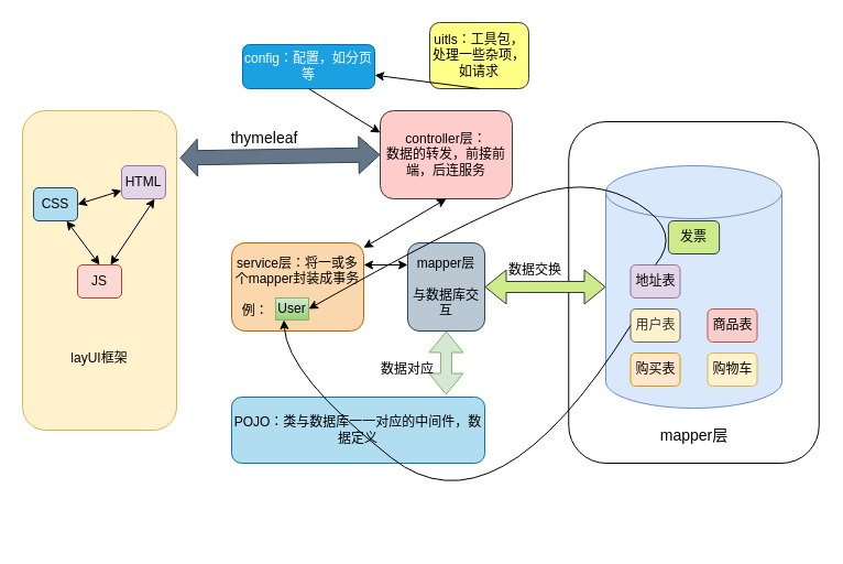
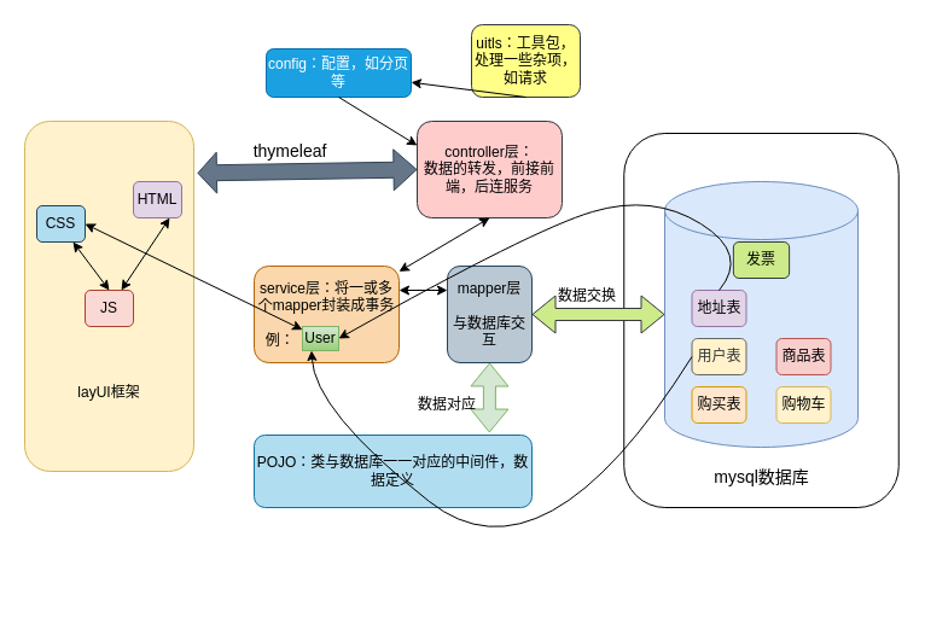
  <mxCell id="0" />
  <mxCell id="1" parent="0" />
  <mxCell id="2" value="" style="rounded=1;whiteSpace=wrap;html=1;" vertex="1" parent="1"><mxGeometry x="516.26" y="110" width="227.5" height="310" as="geometry" /></mxCell>
  <mxCell id="3" value="controller层：&lt;br&gt;数据的转发，前接前端，后连服务" style="rounded=1;whiteSpace=wrap;html=1;fillColor=#ffcccc;strokeColor=#36393d;" vertex="1" parent="1"><mxGeometry x="345" y="100" width="120" height="80" as="geometry" /></mxCell>
  <mxCell id="4" value="service层：将一或多个mapper封装成事务&lt;br&gt;&lt;br&gt;例：&amp;nbsp; &amp;nbsp; &amp;nbsp; &amp;nbsp; &amp;nbsp; &amp;nbsp; &amp;nbsp; &amp;nbsp; &amp;nbsp; &amp;nbsp; &amp;nbsp; &amp;nbsp;&lt;br&gt;" style="rounded=1;whiteSpace=wrap;html=1;fillColor=#fad7ac;strokeColor=#b46504;" vertex="1" parent="1"><mxGeometry x="210" y="220" width="120" height="80" as="geometry" /></mxCell>
  <mxCell id="5" value="POJO：类与数据库一一对应的中间件，数据定义" style="rounded=1;whiteSpace=wrap;html=1;fillColor=#b1ddf0;strokeColor=#10739e;" vertex="1" parent="1"><mxGeometry x="210" y="360" width="230" height="60" as="geometry" /></mxCell>
  <mxCell id="6" value="mapper层&lt;br&gt;&lt;br&gt;与数据库交互" style="rounded=1;whiteSpace=wrap;html=1;fillColor=#bac8d3;strokeColor=#23445d;" vertex="1" parent="1"><mxGeometry x="370" y="220" width="70" height="80" as="geometry" /></mxCell>
  <mxCell id="7" value="" style="shape=cylinder3;whiteSpace=wrap;html=1;boundedLbl=1;backgroundOutline=1;size=24;fillColor=#dae8fc;strokeColor=#6c8ebf;" vertex="1" parent="1"><mxGeometry x="550" y="150" width="160" height="220" as="geometry" /></mxCell>
  <mxCell id="8" value="地址表" style="rounded=1;whiteSpace=wrap;html=1;fillColor=#e1d5e7;strokeColor=#9673a6;" vertex="1" parent="1"><mxGeometry x="572.5" y="240" width="45" height="30" as="geometry" /></mxCell>
  <mxCell id="9" value="商品表" style="rounded=1;whiteSpace=wrap;html=1;fillColor=#f8cecc;strokeColor=#b85450;" vertex="1" parent="1"><mxGeometry x="642.5" y="280" width="45" height="30" as="geometry" /></mxCell>
  <mxCell id="10" value="用户表" style="rounded=1;whiteSpace=wrap;html=1;fillColor=#fff2cc;fontColor=#333333;strokeColor=#666666;" vertex="1" parent="1"><mxGeometry x="572.5" y="280" width="45" height="30" as="geometry" /></mxCell>
  <mxCell id="11" value="购买表" style="rounded=1;whiteSpace=wrap;html=1;fillColor=#ffe6cc;strokeColor=#d79b00;" vertex="1" parent="1"><mxGeometry x="572.5" y="320" width="45" height="30" as="geometry" /></mxCell>
  <mxCell id="12" value="购物车" style="rounded=1;whiteSpace=wrap;html=1;fillColor=#fff2cc;strokeColor=#d6b656;" vertex="1" parent="1"><mxGeometry x="642.5" y="320" width="45" height="30" as="geometry" /></mxCell>
  <mxCell id="13" style="edgeStyle=orthogonalEdgeStyle;rounded=0;orthogonalLoop=1;jettySize=auto;html=1;exitX=0.5;exitY=1;exitDx=0;exitDy=0;" edge="1" parent="1" source="11" target="11"><mxGeometry relative="1" as="geometry" /></mxCell>
  <mxCell id="14" value="发票" style="rounded=1;whiteSpace=wrap;html=1;fillColor=#cdeb8b;strokeColor=#36393d;" vertex="1" parent="1"><mxGeometry x="606.88" y="200" width="46.25" height="30" as="geometry" /></mxCell>
  <mxCell id="15" value="" style="shape=flexArrow;endArrow=classic;startArrow=classic;html=1;rounded=0;entryX=0;entryY=0.5;entryDx=0;entryDy=0;entryPerimeter=0;exitX=1;exitY=0.5;exitDx=0;exitDy=0;fillColor=#cdeb8b;strokeColor=#36393d;" edge="1" parent="1" source="6" target="7"><mxGeometry width="100" height="100" relative="1" as="geometry"><mxPoint x="310" y="330" as="sourcePoint" /><mxPoint x="410" y="230" as="targetPoint" /></mxGeometry></mxCell>
- <mxCell id="16" value="&lt;font style=&quot;font-size: 14px;&quot;&gt;mapper层&lt;/font&gt;" style="text;html=1;strokeColor=none;fillColor=none;align=center;verticalAlign=middle;whiteSpace=wrap;rounded=0;" vertex="1" parent="1"><mxGeometry x="581.57" y="380" width="96.87" height="30" as="geometry" /></mxCell>
+ <mxCell id="16" value="&lt;font style=&quot;font-size: 14px;&quot;&gt;mysql数据库&lt;/font&gt;" style="text;html=1;strokeColor=none;fillColor=none;align=center;verticalAlign=middle;whiteSpace=wrap;rounded=0;" vertex="1" parent="1"><mxGeometry x="581.57" y="380" width="96.87" height="30" as="geometry" /></mxCell>
  <mxCell id="17" value="" style="shape=flexArrow;endArrow=classic;startArrow=classic;html=1;rounded=0;entryX=0.5;entryY=1;entryDx=0;entryDy=0;exitX=0.847;exitY=-0.033;exitDx=0;exitDy=0;exitPerimeter=0;fillColor=#d5e8d4;strokeColor=#82b366;" edge="1" parent="1" source="5" target="6"><mxGeometry width="100" height="100" relative="1" as="geometry"><mxPoint x="310" y="310" as="sourcePoint" /><mxPoint x="410" y="210" as="targetPoint" /></mxGeometry></mxCell>
  <mxCell id="18" value="" style="endArrow=classic;startArrow=classic;html=1;rounded=0;exitX=1;exitY=0.25;exitDx=0;exitDy=0;entryX=0;entryY=0.25;entryDx=0;entryDy=0;" edge="1" parent="1" source="4" target="6"><mxGeometry width="50" height="50" relative="1" as="geometry"><mxPoint x="340" y="270" as="sourcePoint" /><mxPoint x="390" y="220" as="targetPoint" /></mxGeometry></mxCell>
  <mxCell id="19" value="User" style="rounded=0;whiteSpace=wrap;html=1;fillColor=#d5e8d4;gradientColor=#97d077;strokeColor=#82b366;" vertex="1" parent="1"><mxGeometry x="250" y="270" width="30" height="20" as="geometry" /></mxCell>
  <mxCell id="20" value="" style="curved=1;endArrow=classic;html=1;rounded=0;exitX=0;exitY=0.5;exitDx=0;exitDy=0;entryX=0.25;entryY=1;entryDx=0;entryDy=0;" edge="1" parent="1" source="10" target="19"><mxGeometry width="50" height="50" relative="1" as="geometry"><mxPoint x="250" y="560" as="sourcePoint" /><mxPoint x="300" y="510" as="targetPoint" /><Array as="points"><mxPoint x="450" y="490" /><mxPoint x="260" y="340" /></Array></mxGeometry></mxCell>
  <mxCell id="21" value="" style="curved=1;endArrow=classic;html=1;rounded=0;exitX=0.5;exitY=0;exitDx=0;exitDy=0;entryX=1;entryY=0.5;entryDx=0;entryDy=0;" edge="1" parent="1" source="8" target="19"><mxGeometry width="50" height="50" relative="1" as="geometry"><mxPoint x="570" y="210" as="sourcePoint" /><mxPoint x="620" y="160" as="targetPoint" /><Array as="points"><mxPoint x="620" y="210" /><mxPoint x="540" y="160" /><mxPoint x="440" y="190" /></Array></mxGeometry></mxCell>
  <mxCell id="22" value="" style="endArrow=classic;startArrow=classic;html=1;rounded=0;entryX=0.5;entryY=1;entryDx=0;entryDy=0;" edge="1" parent="1" source="4" target="3"><mxGeometry width="50" height="50" relative="1" as="geometry"><mxPoint x="340" y="250" as="sourcePoint" /><mxPoint x="390" y="200" as="targetPoint" /></mxGeometry></mxCell>
  <mxCell id="23" value="" style="rounded=1;whiteSpace=wrap;html=1;fillColor=#fff2cc;strokeColor=#d6b656;" vertex="1" parent="1"><mxGeometry x="20" y="100" width="140" height="290" as="geometry" /></mxCell>
  <mxCell id="24" value="uitls：工具包，处理一些杂项，如请求" style="rounded=1;whiteSpace=wrap;html=1;fillColor=#ffff88;strokeColor=#36393d;" vertex="1" parent="1"><mxGeometry x="390" y="20" width="90" height="60" as="geometry" /></mxCell>
  <mxCell id="25" value="" style="endArrow=classic;html=1;rounded=0;exitX=0.5;exitY=1;exitDx=0;exitDy=0;" edge="1" parent="1" source="24" target="26"><mxGeometry width="50" height="50" relative="1" as="geometry"><mxPoint x="210" y="250" as="sourcePoint" /><mxPoint x="260" y="200" as="targetPoint" /></mxGeometry></mxCell>
  <mxCell id="26" value="config：配置，如分页等" style="rounded=1;whiteSpace=wrap;html=1;fillColor=#1ba1e2;strokeColor=#006EAF;fontColor=#ffffff;" vertex="1" parent="1"><mxGeometry x="220" y="40" width="120" height="40" as="geometry" /></mxCell>
  <mxCell id="27" value="" style="endArrow=classic;html=1;rounded=0;exitX=0.5;exitY=1;exitDx=0;exitDy=0;entryX=0;entryY=0.25;entryDx=0;entryDy=0;" edge="1" parent="1" source="26" target="3"><mxGeometry width="50" height="50" relative="1" as="geometry"><mxPoint x="210" y="250" as="sourcePoint" /><mxPoint x="260" y="200" as="targetPoint" /></mxGeometry></mxCell>
  <mxCell id="28" value="" style="shape=flexArrow;endArrow=classic;startArrow=classic;html=1;rounded=0;exitX=1.021;exitY=0.148;exitDx=0;exitDy=0;exitPerimeter=0;fillColor=#647687;strokeColor=#314354;width=13;startSize=4.84;" edge="1" parent="1" source="23"><mxGeometry width="100" height="100" relative="1" as="geometry"><mxPoint x="245" y="240" as="sourcePoint" /><mxPoint x="345" y="140" as="targetPoint" /></mxGeometry></mxCell>
  <mxCell id="29" value="layUI框架" style="text;html=1;strokeColor=none;fillColor=none;align=center;verticalAlign=middle;whiteSpace=wrap;rounded=0;" vertex="1" parent="1"><mxGeometry x="60" y="310" width="60" height="30" as="geometry" /></mxCell>
  <mxCell id="30" value="CSS" style="rounded=1;whiteSpace=wrap;html=1;fillColor=#b1ddf0;strokeColor=#23445d;" vertex="1" parent="1"><mxGeometry x="30" y="170" width="40" height="30" as="geometry" /></mxCell>
  <mxCell id="31" value="JS" style="rounded=1;whiteSpace=wrap;html=1;fillColor=#fad9d5;strokeColor=#ae4132;" vertex="1" parent="1"><mxGeometry x="70" y="240" width="40" height="30" as="geometry" /></mxCell>
  <mxCell id="32" value="HTML" style="rounded=1;whiteSpace=wrap;html=1;fillColor=#e1d5e7;strokeColor=#9673a6;" vertex="1" parent="1"><mxGeometry x="110" y="150" width="40" height="30" as="geometry" /></mxCell>
  <mxCell id="33" value="" style="endArrow=classic;startArrow=classic;html=1;rounded=0;entryX=0.75;entryY=1;entryDx=0;entryDy=0;exitX=0.75;exitY=0;exitDx=0;exitDy=0;" edge="1" parent="1" source="31" target="32"><mxGeometry width="50" height="50" relative="1" as="geometry"><mxPoint x="210" y="250" as="sourcePoint" /><mxPoint x="260" y="200" as="targetPoint" /></mxGeometry></mxCell>
  <mxCell id="34" value="" style="endArrow=classic;startArrow=classic;html=1;rounded=0;exitX=0.5;exitY=0;exitDx=0;exitDy=0;entryX=0.75;entryY=1;entryDx=0;entryDy=0;" edge="1" parent="1" source="31" target="30"><mxGeometry width="50" height="50" relative="1" as="geometry"><mxPoint x="210" y="250" as="sourcePoint" /><mxPoint x="260" y="200" as="targetPoint" /></mxGeometry></mxCell>
- <mxCell id="35" value="" style="endArrow=classic;startArrow=classic;html=1;rounded=0;entryX=0;entryY=0.75;entryDx=0;entryDy=0;exitX=1;exitY=0.5;exitDx=0;exitDy=0;" edge="1" parent="1" source="30" target="32"><mxGeometry width="50" height="50" relative="1" as="geometry"><mxPoint x="210" y="250" as="sourcePoint" /><mxPoint x="260" y="200" as="targetPoint" /></mxGeometry></mxCell>
+ <mxCell id="35" value="" style="endArrow=classic;startArrow=classic;html=1;rounded=0;exitX=1;exitY=0.5;exitDx=0;exitDy=0;" edge="1" parent="1" source="30" target="19"><mxGeometry width="50" height="50" relative="1" as="geometry"><mxPoint x="210" y="250" as="sourcePoint" /><mxPoint x="260" y="200" as="targetPoint" /></mxGeometry></mxCell>
  <mxCell id="36" value="&lt;font style=&quot;font-size: 14px;&quot;&gt;thymeleaf&lt;/font&gt;" style="text;html=1;strokeColor=none;fillColor=none;align=center;verticalAlign=middle;whiteSpace=wrap;rounded=0;" vertex="1" parent="1"><mxGeometry x="210" y="110" width="60" height="30" as="geometry" /></mxCell>
  <mxCell id="37" value="数据交换" style="text;html=1;strokeColor=none;fillColor=none;align=center;verticalAlign=middle;whiteSpace=wrap;rounded=0;" vertex="1" parent="1"><mxGeometry x="456.26" y="230" width="60" height="30" as="geometry" /></mxCell>
  <mxCell id="38" value="数据对应" style="text;html=1;strokeColor=none;fillColor=none;align=center;verticalAlign=middle;whiteSpace=wrap;rounded=0;" vertex="1" parent="1"><mxGeometry x="340" y="320" width="60" height="30" as="geometry" /></mxCell>
